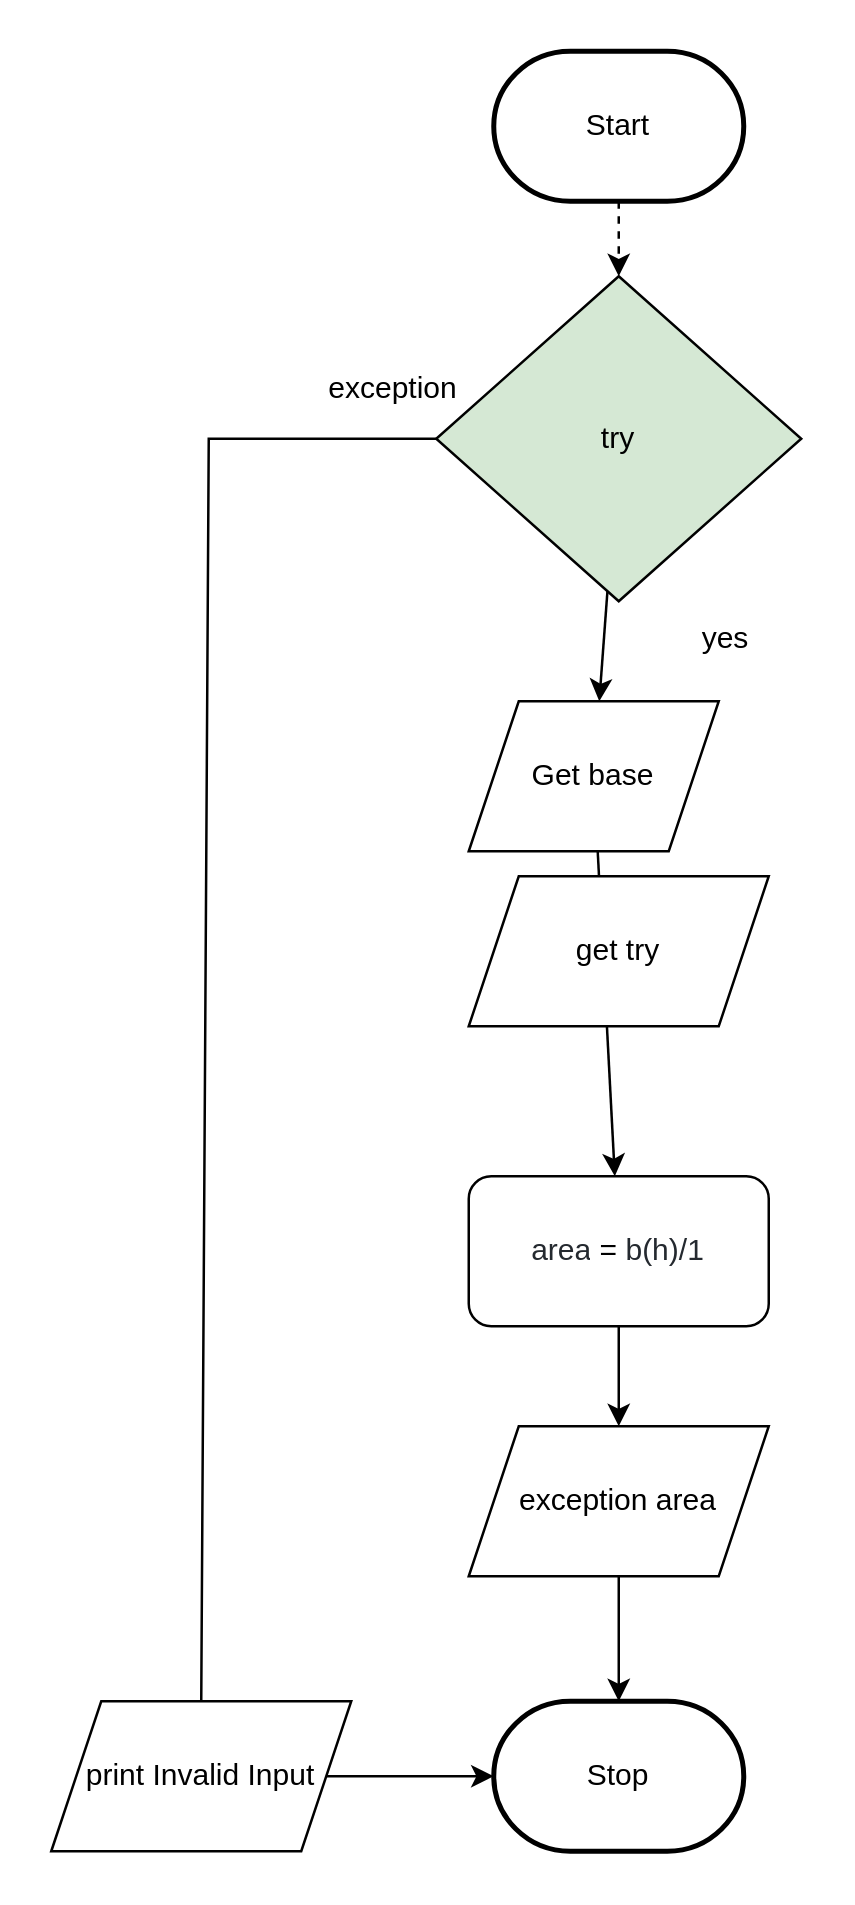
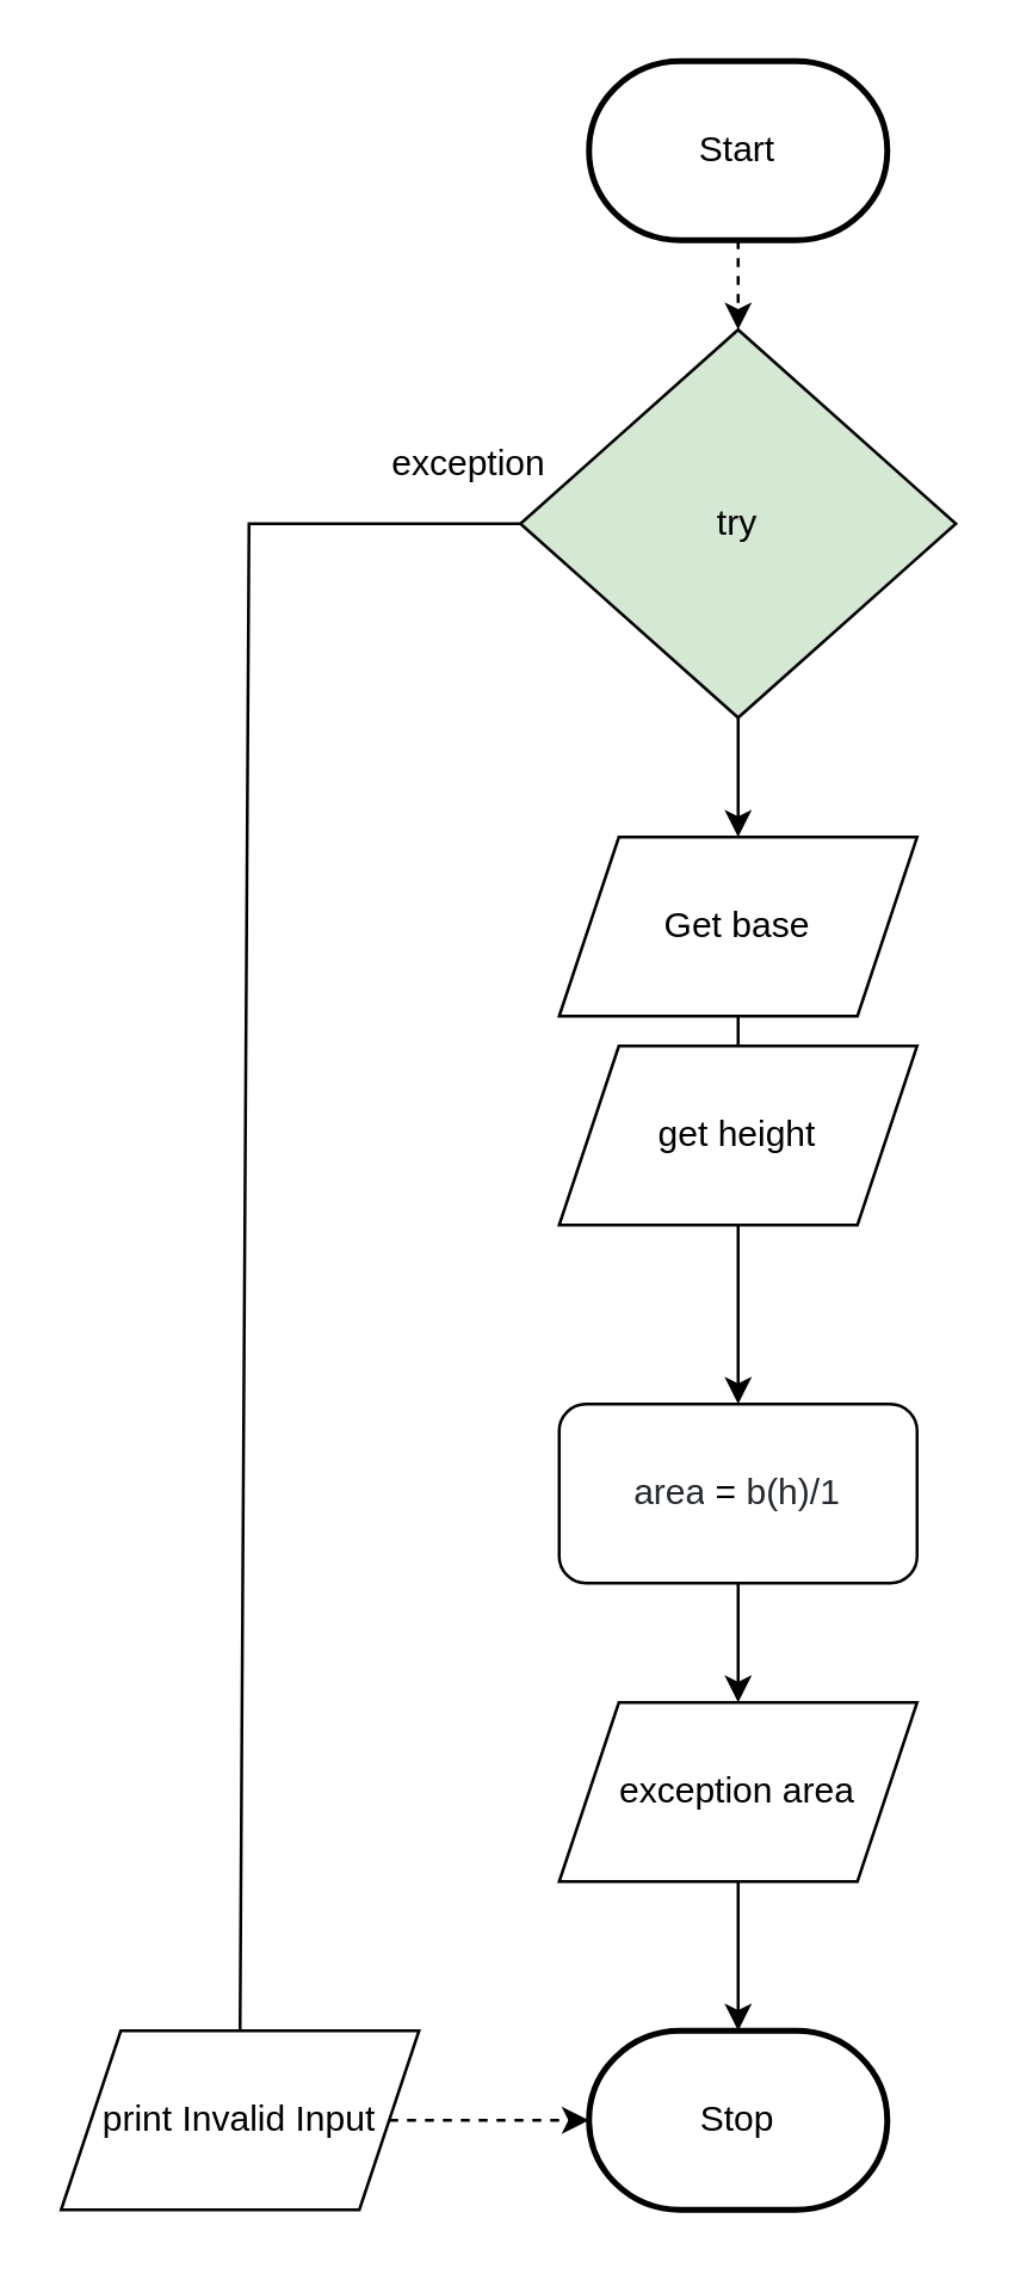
  <mxCell id="0" />
  <mxCell id="1" parent="0" />
  <mxCell id="2" value="" style="edgeStyle=none;html=1;dashed=1;" parent="1" source="3" target="7" edge="1"><mxGeometry relative="1" as="geometry" /></mxCell>
  <mxCell id="3" value="Start" style="strokeWidth=2;html=1;shape=mxgraph.flowchart.terminator;whiteSpace=wrap;" parent="1" vertex="1"><mxGeometry x="197" y="20" width="100" height="60" as="geometry" /></mxCell>
  <mxCell id="4" value="Stop" style="strokeWidth=2;html=1;shape=mxgraph.flowchart.terminator;whiteSpace=wrap;rounded=1;" parent="1" vertex="1"><mxGeometry x="197" y="680" width="100" height="60" as="geometry" /></mxCell>
- <mxCell id="5" style="edgeStyle=none;html=1;fontSize=12;entryX=0;entryY=0.5;entryDx=0;entryDy=0;entryPerimeter=0;rounded=0;startArrow=none;" parent="1" source="12" target="4" edge="1"><mxGeometry relative="1" as="geometry"><mxPoint x="0" y="660" as="targetPoint" /><Array as="points" /></mxGeometry></mxCell>
+ <mxCell id="5" style="edgeStyle=none;html=1;fontSize=12;entryX=0;entryY=0.5;entryDx=0;entryDy=0;entryPerimeter=0;rounded=0;startArrow=none;dashed=1;" parent="1" source="12" target="4" edge="1"><mxGeometry relative="1" as="geometry"><mxPoint x="0" y="660" as="targetPoint" /><Array as="points" /></mxGeometry></mxCell>
  <mxCell id="6" value="" style="edgeStyle=none;html=1;" parent="1" source="7" target="15" edge="1"><mxGeometry relative="1" as="geometry" /></mxCell>
  <mxCell id="7" value="try" style="rhombus;whiteSpace=wrap;html=1;fillColor=#d5e8d4;" parent="1" vertex="1"><mxGeometry x="174" y="110" width="146" height="130" as="geometry" /></mxCell>
  <mxCell id="8" value="" style="edgeStyle=none;html=1;startArrow=none;" parent="1" source="9" target="4" edge="1"><mxGeometry relative="1" as="geometry" /></mxCell>
  <mxCell id="9" value="&lt;font style=&quot;font-size: 12px&quot;&gt;exception area&lt;/font&gt;" style="shape=parallelogram;perimeter=parallelogramPerimeter;whiteSpace=wrap;html=1;fixedSize=1;fontSize=8;" parent="1" vertex="1"><mxGeometry x="187" y="570" width="120" height="60" as="geometry" /></mxCell>
- <mxCell id="10" value="yes" style="text;html=1;strokeColor=none;fillColor=none;align=center;verticalAlign=middle;whiteSpace=wrap;rounded=0;fontSize=12;" parent="1" vertex="1"><mxGeometry x="260" y="240" width="60" height="30" as="geometry" /></mxCell>
  <mxCell id="11" value="exception" style="text;html=1;strokeColor=none;fillColor=none;align=center;verticalAlign=middle;whiteSpace=wrap;rounded=0;fontSize=12;" parent="1" vertex="1"><mxGeometry x="127" y="140" width="60" height="30" as="geometry" /></mxCell>
  <mxCell id="12" value="&lt;font style=&quot;font-size: 12px&quot;&gt;print Invalid Input&lt;/font&gt;" style="shape=parallelogram;perimeter=parallelogramPerimeter;whiteSpace=wrap;html=1;fixedSize=1;fontSize=8;" parent="1" vertex="1"><mxGeometry x="20" y="680" width="120" height="60" as="geometry" /></mxCell>
  <mxCell id="13" value="" style="edgeStyle=none;html=1;fontSize=12;entryX=0.5;entryY=0;entryDx=0;entryDy=0;rounded=0;endArrow=none;" parent="1" source="7" target="12" edge="1"><mxGeometry relative="1" as="geometry"><mxPoint x="197" y="610" as="targetPoint" /><Array as="points"><mxPoint x="83" y="175" /></Array><mxPoint x="174" y="175" as="sourcePoint" /></mxGeometry></mxCell>
  <mxCell id="14" value="" style="edgeStyle=none;html=1;" parent="1" source="15" target="17" edge="1"><mxGeometry relative="1" as="geometry" /></mxCell>
- <mxCell id="15" value="Get base" style="shape=parallelogram;perimeter=parallelogramPerimeter;whiteSpace=wrap;html=1;fixedSize=1;" parent="1" vertex="1"><mxGeometry x="187" y="280" width="100" height="60" as="geometry" /></mxCell>
+ <mxCell id="15" value="Get base" style="shape=parallelogram;perimeter=parallelogramPerimeter;whiteSpace=wrap;html=1;fixedSize=1;" parent="1" vertex="1"><mxGeometry x="187" y="280" width="120" height="60" as="geometry" /></mxCell>
  <mxCell id="16" value="" style="edgeStyle=none;html=1;" parent="1" source="17" target="9" edge="1"><mxGeometry relative="1" as="geometry" /></mxCell>
  <mxCell id="17" value="&lt;span class=&quot;pl-s1&quot; style=&quot;box-sizing: border-box ; color: rgb(36 , 41 , 47) ; font-family: , , &amp;#34;sf mono&amp;#34; , &amp;#34;menlo&amp;#34; , &amp;#34;consolas&amp;#34; , &amp;#34;liberation mono&amp;#34; , monospace ; background-color: rgb(255 , 255 , 255)&quot;&gt;&lt;span class=&quot;pl-token&quot; style=&quot;box-sizing: border-box&quot;&gt;area&lt;/span&gt;&lt;/span&gt;&lt;span style=&quot;color: rgb(36 , 41 , 47) ; font-family: , , &amp;#34;sf mono&amp;#34; , &amp;#34;menlo&amp;#34; , &amp;#34;consolas&amp;#34; , &amp;#34;liberation mono&amp;#34; , monospace ; background-color: rgb(255 , 255 , 255)&quot;&gt;&amp;nbsp;&lt;/span&gt;&lt;span class=&quot;pl-c1&quot; style=&quot;box-sizing: border-box ; font-family: , , &amp;#34;sf mono&amp;#34; , &amp;#34;menlo&amp;#34; , &amp;#34;consolas&amp;#34; , &amp;#34;liberation mono&amp;#34; , monospace ; background-color: rgb(255 , 255 , 255)&quot;&gt;=&lt;/span&gt;&lt;span style=&quot;color: rgb(36 , 41 , 47) ; font-family: , , &amp;#34;sf mono&amp;#34; , &amp;#34;menlo&amp;#34; , &amp;#34;consolas&amp;#34; , &amp;#34;liberation mono&amp;#34; , monospace ; background-color: rgb(255 , 255 , 255)&quot;&gt;&amp;nbsp;b(h)/1&lt;/span&gt;" style="rounded=1;whiteSpace=wrap;html=1;" parent="1" vertex="1"><mxGeometry x="187" y="470" width="120" height="60" as="geometry" /></mxCell>
- <mxCell id="18" value="get try" style="shape=parallelogram;perimeter=parallelogramPerimeter;whiteSpace=wrap;html=1;fixedSize=1;" vertex="1" parent="1"><mxGeometry x="187" y="350" width="120" height="60" as="geometry" /></mxCell>
+ <mxCell id="18" value="get height" style="shape=parallelogram;perimeter=parallelogramPerimeter;whiteSpace=wrap;html=1;fixedSize=1;" vertex="1" parent="1"><mxGeometry x="187" y="350" width="120" height="60" as="geometry" /></mxCell>
